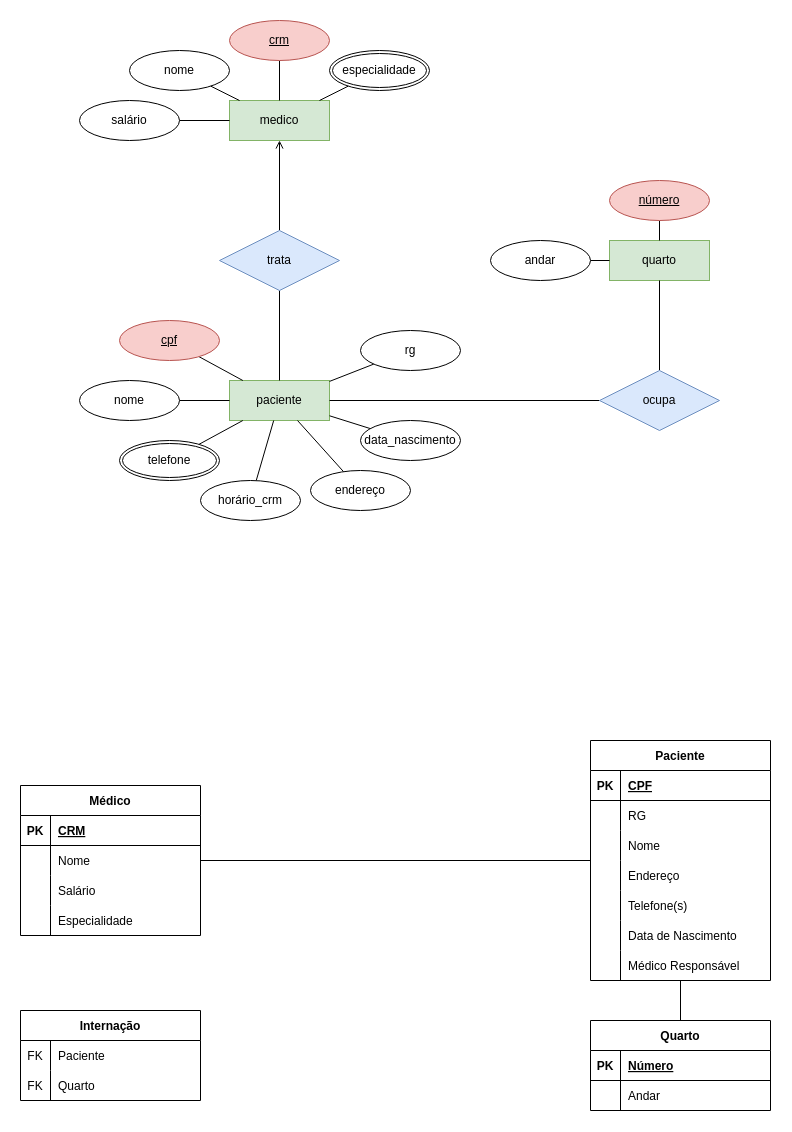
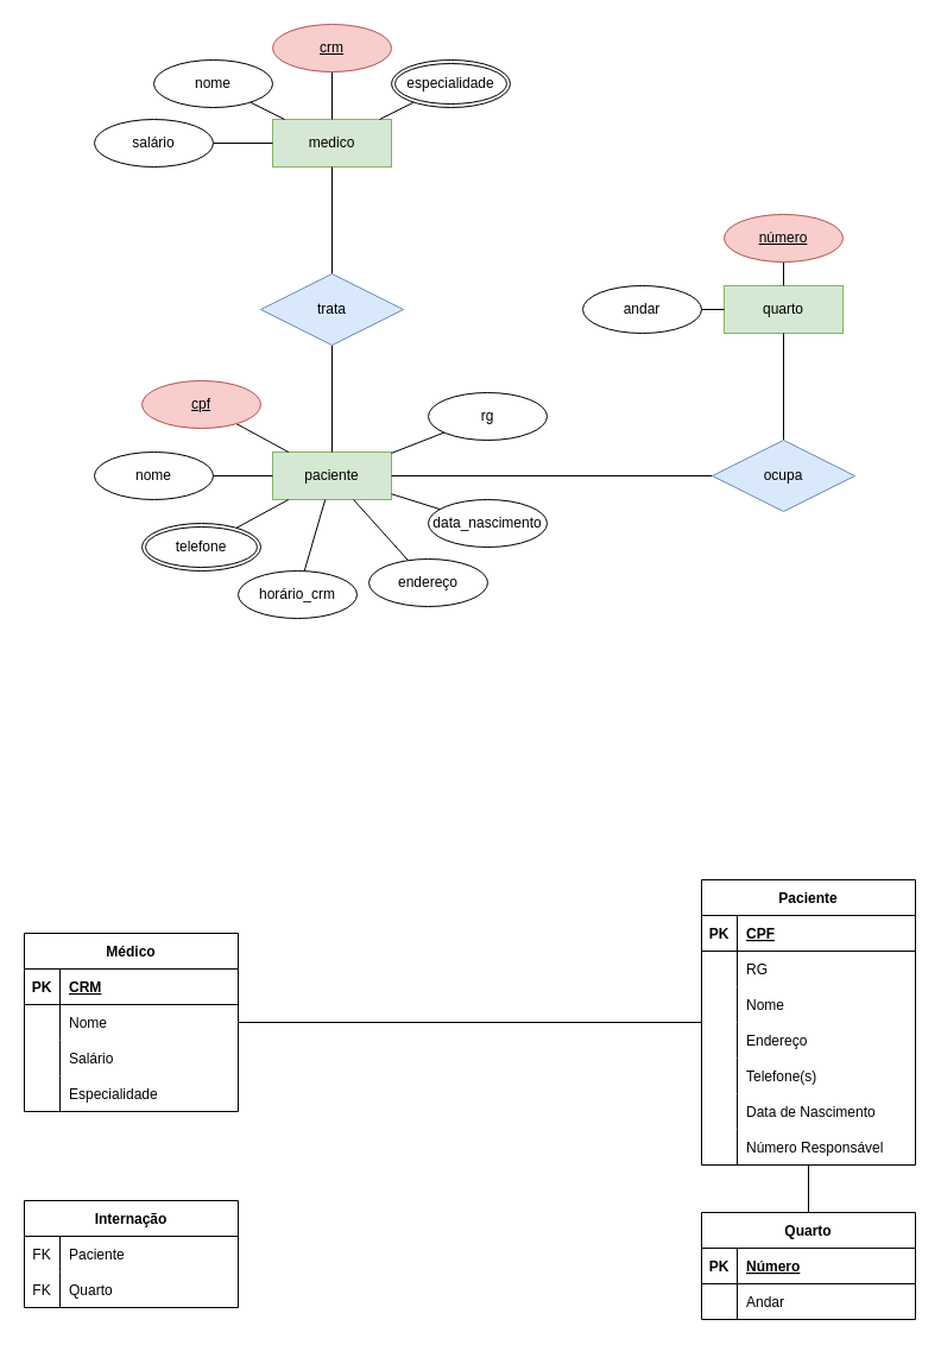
  <mxCell id="0" />
  <mxCell id="1" parent="0" />
  <mxCell id="2" value="medico" style="whiteSpace=wrap;html=1;align=center;fillColor=#d5e8d4;strokeColor=#82b366;" vertex="1" parent="1"><mxGeometry x="229" y="100" width="100" height="40" as="geometry" /></mxCell>
  <mxCell id="3" value="paciente" style="whiteSpace=wrap;html=1;align=center;fillColor=#d5e8d4;strokeColor=#82b366;" vertex="1" parent="1"><mxGeometry x="229" y="380" width="100" height="40" as="geometry" /></mxCell>
  <mxCell id="4" value="quarto" style="whiteSpace=wrap;html=1;align=center;fillColor=#d5e8d4;strokeColor=#82b366;" vertex="1" parent="1"><mxGeometry x="609" y="240" width="100" height="40" as="geometry" /></mxCell>
  <mxCell id="5" style="rounded=0;orthogonalLoop=1;jettySize=auto;html=1;endArrow=none;endFill=0;" edge="1" parent="1" source="6" target="2"><mxGeometry relative="1" as="geometry" /></mxCell>
  <mxCell id="6" value="crm" style="ellipse;whiteSpace=wrap;html=1;align=center;fontStyle=4;fillColor=#f8cecc;strokeColor=#b85450;" vertex="1" parent="1"><mxGeometry x="229" y="20" width="100" height="40" as="geometry" /></mxCell>
  <mxCell id="7" style="edgeStyle=none;rounded=0;orthogonalLoop=1;jettySize=auto;html=1;endArrow=none;endFill=0;" edge="1" parent="1" source="8" target="2"><mxGeometry relative="1" as="geometry" /></mxCell>
  <mxCell id="8" value="nome" style="ellipse;whiteSpace=wrap;html=1;align=center;" vertex="1" parent="1"><mxGeometry x="129" y="50" width="100" height="40" as="geometry" /></mxCell>
  <mxCell id="9" style="edgeStyle=none;rounded=0;orthogonalLoop=1;jettySize=auto;html=1;endArrow=none;endFill=0;" edge="1" parent="1" source="10" target="2"><mxGeometry relative="1" as="geometry" /></mxCell>
  <mxCell id="10" value="salário" style="ellipse;whiteSpace=wrap;html=1;align=center;" vertex="1" parent="1"><mxGeometry x="79" y="100" width="100" height="40" as="geometry" /></mxCell>
  <mxCell id="11" style="edgeStyle=none;rounded=0;orthogonalLoop=1;jettySize=auto;html=1;endArrow=none;endFill=0;" edge="1" parent="1" source="12" target="3"><mxGeometry relative="1" as="geometry" /></mxCell>
  <mxCell id="12" value="rg" style="ellipse;whiteSpace=wrap;html=1;align=center;" vertex="1" parent="1"><mxGeometry x="360" y="330" width="100" height="40" as="geometry" /></mxCell>
  <mxCell id="13" style="edgeStyle=none;rounded=0;orthogonalLoop=1;jettySize=auto;html=1;endArrow=none;endFill=0;" edge="1" parent="1" source="14" target="3"><mxGeometry relative="1" as="geometry" /></mxCell>
  <mxCell id="14" value="nome" style="ellipse;whiteSpace=wrap;html=1;align=center;" vertex="1" parent="1"><mxGeometry x="79" y="380" width="100" height="40" as="geometry" /></mxCell>
  <mxCell id="15" style="edgeStyle=none;rounded=0;orthogonalLoop=1;jettySize=auto;html=1;endArrow=none;endFill=0;" edge="1" parent="1" source="16" target="3"><mxGeometry relative="1" as="geometry" /></mxCell>
  <mxCell id="16" value="endereço" style="ellipse;whiteSpace=wrap;html=1;align=center;" vertex="1" parent="1"><mxGeometry x="310" y="470" width="100" height="40" as="geometry" /></mxCell>
  <mxCell id="17" style="edgeStyle=none;rounded=0;orthogonalLoop=1;jettySize=auto;html=1;endArrow=none;endFill=0;" edge="1" parent="1" source="18" target="3"><mxGeometry relative="1" as="geometry" /></mxCell>
  <mxCell id="18" value="cpf" style="ellipse;whiteSpace=wrap;html=1;align=center;fontStyle=4;fillColor=#f8cecc;strokeColor=#b85450;" vertex="1" parent="1"><mxGeometry x="119" y="320" width="100" height="40" as="geometry" /></mxCell>
  <mxCell id="19" style="edgeStyle=none;rounded=0;orthogonalLoop=1;jettySize=auto;html=1;endArrow=none;endFill=0;" edge="1" parent="1" source="20" target="3"><mxGeometry relative="1" as="geometry" /></mxCell>
  <mxCell id="20" value="data_nascimento" style="ellipse;whiteSpace=wrap;html=1;align=center;" vertex="1" parent="1"><mxGeometry x="360" y="420" width="100" height="40" as="geometry" /></mxCell>
  <mxCell id="21" style="edgeStyle=none;rounded=0;orthogonalLoop=1;jettySize=auto;html=1;endArrow=none;endFill=0;" edge="1" parent="1" source="22" target="4"><mxGeometry relative="1" as="geometry" /></mxCell>
  <mxCell id="22" value="número" style="ellipse;whiteSpace=wrap;html=1;align=center;fontStyle=4;fillColor=#f8cecc;strokeColor=#b85450;" vertex="1" parent="1"><mxGeometry x="609" y="180" width="100" height="40" as="geometry" /></mxCell>
  <mxCell id="23" style="edgeStyle=none;rounded=0;orthogonalLoop=1;jettySize=auto;html=1;endArrow=none;endFill=0;" edge="1" parent="1" source="24" target="4"><mxGeometry relative="1" as="geometry" /></mxCell>
  <mxCell id="24" value="andar" style="ellipse;whiteSpace=wrap;html=1;align=center;" vertex="1" parent="1"><mxGeometry x="490" y="240" width="100" height="40" as="geometry" /></mxCell>
- <mxCell id="25" style="edgeStyle=none;rounded=0;orthogonalLoop=1;jettySize=auto;html=1;endArrow=open;endFill=0;" edge="1" parent="1" source="27" target="2"><mxGeometry relative="1" as="geometry" /></mxCell>
+ <mxCell id="25" style="edgeStyle=none;rounded=0;orthogonalLoop=1;jettySize=auto;html=1;endArrow=none;endFill=0;" edge="1" parent="1" source="27" target="2"><mxGeometry relative="1" as="geometry" /></mxCell>
  <mxCell id="26" style="edgeStyle=none;rounded=0;orthogonalLoop=1;jettySize=auto;html=1;endArrow=none;endFill=0;" edge="1" parent="1" source="27" target="3"><mxGeometry relative="1" as="geometry" /></mxCell>
  <mxCell id="27" value="trata" style="shape=rhombus;perimeter=rhombusPerimeter;whiteSpace=wrap;html=1;align=center;fillColor=#dae8fc;strokeColor=#6c8ebf;" vertex="1" parent="1"><mxGeometry x="219" y="230" width="120" height="60" as="geometry" /></mxCell>
  <mxCell id="28" style="edgeStyle=none;rounded=0;orthogonalLoop=1;jettySize=auto;html=1;endArrow=none;endFill=0;" edge="1" parent="1" source="29" target="3"><mxGeometry relative="1" as="geometry" /></mxCell>
  <mxCell id="29" value="telefone" style="ellipse;shape=doubleEllipse;margin=3;whiteSpace=wrap;html=1;align=center;" vertex="1" parent="1"><mxGeometry x="119" y="440" width="100" height="40" as="geometry" /></mxCell>
  <mxCell id="30" style="edgeStyle=none;rounded=0;orthogonalLoop=1;jettySize=auto;html=1;exitX=0.5;exitY=0;exitDx=0;exitDy=0;endArrow=none;endFill=0;" edge="1" parent="1" source="18" target="18"><mxGeometry relative="1" as="geometry" /></mxCell>
  <mxCell id="31" style="edgeStyle=none;rounded=0;orthogonalLoop=1;jettySize=auto;html=1;endArrow=none;endFill=0;" edge="1" parent="1" source="33" target="3"><mxGeometry relative="1" as="geometry" /></mxCell>
  <mxCell id="32" style="edgeStyle=none;rounded=0;orthogonalLoop=1;jettySize=auto;html=1;endArrow=none;endFill=0;" edge="1" parent="1" source="33" target="4"><mxGeometry relative="1" as="geometry" /></mxCell>
  <mxCell id="33" value="ocupa" style="shape=rhombus;perimeter=rhombusPerimeter;whiteSpace=wrap;html=1;align=center;fillColor=#dae8fc;strokeColor=#6c8ebf;" vertex="1" parent="1"><mxGeometry x="599" y="370" width="120" height="60" as="geometry" /></mxCell>
  <mxCell id="34" style="edgeStyle=none;rounded=0;orthogonalLoop=1;jettySize=auto;html=1;endArrow=none;endFill=0;" edge="1" parent="1" source="35" target="3"><mxGeometry relative="1" as="geometry" /></mxCell>
  <mxCell id="35" value="horário_crm" style="ellipse;whiteSpace=wrap;html=1;align=center;" vertex="1" parent="1"><mxGeometry x="200" y="480" width="100" height="40" as="geometry" /></mxCell>
  <mxCell id="36" style="edgeStyle=none;rounded=0;orthogonalLoop=1;jettySize=auto;html=1;endArrow=none;endFill=0;" edge="1" parent="1" source="37" target="50"><mxGeometry relative="1" as="geometry" /></mxCell>
  <mxCell id="37" value="Médico" style="shape=table;startSize=30;container=1;collapsible=1;childLayout=tableLayout;fixedRows=1;rowLines=0;fontStyle=1;align=center;resizeLast=1;" vertex="1" parent="1"><mxGeometry x="20" y="785" width="180" height="150" as="geometry" /></mxCell>
  <mxCell id="38" value="" style="shape=tableRow;horizontal=0;startSize=0;swimlaneHead=0;swimlaneBody=0;fillColor=none;collapsible=0;dropTarget=0;points=[[0,0.5],[1,0.5]];portConstraint=eastwest;top=0;left=0;right=0;bottom=1;" vertex="1" parent="37"><mxGeometry y="30" width="180" height="30" as="geometry" /></mxCell>
  <mxCell id="39" value="PK" style="shape=partialRectangle;connectable=0;fillColor=none;top=0;left=0;bottom=0;right=0;fontStyle=1;overflow=hidden;" vertex="1" parent="38"><mxGeometry width="30" height="30" as="geometry"><mxRectangle width="30" height="30" as="alternateBounds" /></mxGeometry></mxCell>
  <mxCell id="40" value="CRM" style="shape=partialRectangle;connectable=0;fillColor=none;top=0;left=0;bottom=0;right=0;align=left;spacingLeft=6;fontStyle=5;overflow=hidden;" vertex="1" parent="38"><mxGeometry x="30" width="150" height="30" as="geometry"><mxRectangle width="150" height="30" as="alternateBounds" /></mxGeometry></mxCell>
  <mxCell id="41" value="" style="shape=tableRow;horizontal=0;startSize=0;swimlaneHead=0;swimlaneBody=0;fillColor=none;collapsible=0;dropTarget=0;points=[[0,0.5],[1,0.5]];portConstraint=eastwest;top=0;left=0;right=0;bottom=0;" vertex="1" parent="37"><mxGeometry y="60" width="180" height="30" as="geometry" /></mxCell>
  <mxCell id="42" value="" style="shape=partialRectangle;connectable=0;fillColor=none;top=0;left=0;bottom=0;right=0;editable=1;overflow=hidden;" vertex="1" parent="41"><mxGeometry width="30" height="30" as="geometry"><mxRectangle width="30" height="30" as="alternateBounds" /></mxGeometry></mxCell>
  <mxCell id="43" value="Nome" style="shape=partialRectangle;connectable=0;fillColor=none;top=0;left=0;bottom=0;right=0;align=left;spacingLeft=6;overflow=hidden;" vertex="1" parent="41"><mxGeometry x="30" width="150" height="30" as="geometry"><mxRectangle width="150" height="30" as="alternateBounds" /></mxGeometry></mxCell>
  <mxCell id="44" value="" style="shape=tableRow;horizontal=0;startSize=0;swimlaneHead=0;swimlaneBody=0;fillColor=none;collapsible=0;dropTarget=0;points=[[0,0.5],[1,0.5]];portConstraint=eastwest;top=0;left=0;right=0;bottom=0;" vertex="1" parent="37"><mxGeometry y="90" width="180" height="30" as="geometry" /></mxCell>
  <mxCell id="45" value="" style="shape=partialRectangle;connectable=0;fillColor=none;top=0;left=0;bottom=0;right=0;editable=1;overflow=hidden;" vertex="1" parent="44"><mxGeometry width="30" height="30" as="geometry"><mxRectangle width="30" height="30" as="alternateBounds" /></mxGeometry></mxCell>
  <mxCell id="46" value="Salário" style="shape=partialRectangle;connectable=0;fillColor=none;top=0;left=0;bottom=0;right=0;align=left;spacingLeft=6;overflow=hidden;" vertex="1" parent="44"><mxGeometry x="30" width="150" height="30" as="geometry"><mxRectangle width="150" height="30" as="alternateBounds" /></mxGeometry></mxCell>
  <mxCell id="47" value="" style="shape=tableRow;horizontal=0;startSize=0;swimlaneHead=0;swimlaneBody=0;fillColor=none;collapsible=0;dropTarget=0;points=[[0,0.5],[1,0.5]];portConstraint=eastwest;top=0;left=0;right=0;bottom=0;" vertex="1" parent="37"><mxGeometry y="120" width="180" height="30" as="geometry" /></mxCell>
  <mxCell id="48" value="" style="shape=partialRectangle;connectable=0;fillColor=none;top=0;left=0;bottom=0;right=0;editable=1;overflow=hidden;" vertex="1" parent="47"><mxGeometry width="30" height="30" as="geometry"><mxRectangle width="30" height="30" as="alternateBounds" /></mxGeometry></mxCell>
  <mxCell id="49" value="Especialidade" style="shape=partialRectangle;connectable=0;fillColor=none;top=0;left=0;bottom=0;right=0;align=left;spacingLeft=6;overflow=hidden;" vertex="1" parent="47"><mxGeometry x="30" width="150" height="30" as="geometry"><mxRectangle width="150" height="30" as="alternateBounds" /></mxGeometry></mxCell>
  <mxCell id="50" value="Paciente" style="shape=table;startSize=30;container=1;collapsible=1;childLayout=tableLayout;fixedRows=1;rowLines=0;fontStyle=1;align=center;resizeLast=1;" vertex="1" parent="1"><mxGeometry x="590" y="740" width="180" height="240" as="geometry" /></mxCell>
  <mxCell id="51" value="" style="shape=tableRow;horizontal=0;startSize=0;swimlaneHead=0;swimlaneBody=0;fillColor=none;collapsible=0;dropTarget=0;points=[[0,0.5],[1,0.5]];portConstraint=eastwest;top=0;left=0;right=0;bottom=1;" vertex="1" parent="50"><mxGeometry y="30" width="180" height="30" as="geometry" /></mxCell>
  <mxCell id="52" value="PK" style="shape=partialRectangle;connectable=0;fillColor=none;top=0;left=0;bottom=0;right=0;fontStyle=1;overflow=hidden;" vertex="1" parent="51"><mxGeometry width="30" height="30" as="geometry"><mxRectangle width="30" height="30" as="alternateBounds" /></mxGeometry></mxCell>
  <mxCell id="53" value="CPF" style="shape=partialRectangle;connectable=0;fillColor=none;top=0;left=0;bottom=0;right=0;align=left;spacingLeft=6;fontStyle=5;overflow=hidden;" vertex="1" parent="51"><mxGeometry x="30" width="150" height="30" as="geometry"><mxRectangle width="150" height="30" as="alternateBounds" /></mxGeometry></mxCell>
  <mxCell id="54" value="" style="shape=tableRow;horizontal=0;startSize=0;swimlaneHead=0;swimlaneBody=0;fillColor=none;collapsible=0;dropTarget=0;points=[[0,0.5],[1,0.5]];portConstraint=eastwest;top=0;left=0;right=0;bottom=0;" vertex="1" parent="50"><mxGeometry y="60" width="180" height="30" as="geometry" /></mxCell>
  <mxCell id="55" value="" style="shape=partialRectangle;connectable=0;fillColor=none;top=0;left=0;bottom=0;right=0;editable=1;overflow=hidden;" vertex="1" parent="54"><mxGeometry width="30" height="30" as="geometry"><mxRectangle width="30" height="30" as="alternateBounds" /></mxGeometry></mxCell>
  <mxCell id="56" value="RG" style="shape=partialRectangle;connectable=0;fillColor=none;top=0;left=0;bottom=0;right=0;align=left;spacingLeft=6;overflow=hidden;" vertex="1" parent="54"><mxGeometry x="30" width="150" height="30" as="geometry"><mxRectangle width="150" height="30" as="alternateBounds" /></mxGeometry></mxCell>
  <mxCell id="57" value="" style="shape=tableRow;horizontal=0;startSize=0;swimlaneHead=0;swimlaneBody=0;fillColor=none;collapsible=0;dropTarget=0;points=[[0,0.5],[1,0.5]];portConstraint=eastwest;top=0;left=0;right=0;bottom=0;" vertex="1" parent="50"><mxGeometry y="90" width="180" height="30" as="geometry" /></mxCell>
  <mxCell id="58" value="" style="shape=partialRectangle;connectable=0;fillColor=none;top=0;left=0;bottom=0;right=0;editable=1;overflow=hidden;" vertex="1" parent="57"><mxGeometry width="30" height="30" as="geometry"><mxRectangle width="30" height="30" as="alternateBounds" /></mxGeometry></mxCell>
  <mxCell id="59" value="Nome" style="shape=partialRectangle;connectable=0;fillColor=none;top=0;left=0;bottom=0;right=0;align=left;spacingLeft=6;overflow=hidden;" vertex="1" parent="57"><mxGeometry x="30" width="150" height="30" as="geometry"><mxRectangle width="150" height="30" as="alternateBounds" /></mxGeometry></mxCell>
  <mxCell id="60" value="" style="shape=tableRow;horizontal=0;startSize=0;swimlaneHead=0;swimlaneBody=0;fillColor=none;collapsible=0;dropTarget=0;points=[[0,0.5],[1,0.5]];portConstraint=eastwest;top=0;left=0;right=0;bottom=0;" vertex="1" parent="50"><mxGeometry y="120" width="180" height="30" as="geometry" /></mxCell>
  <mxCell id="61" value="" style="shape=partialRectangle;connectable=0;fillColor=none;top=0;left=0;bottom=0;right=0;editable=1;overflow=hidden;" vertex="1" parent="60"><mxGeometry width="30" height="30" as="geometry"><mxRectangle width="30" height="30" as="alternateBounds" /></mxGeometry></mxCell>
  <mxCell id="62" value="Endereço" style="shape=partialRectangle;connectable=0;fillColor=none;top=0;left=0;bottom=0;right=0;align=left;spacingLeft=6;overflow=hidden;" vertex="1" parent="60"><mxGeometry x="30" width="150" height="30" as="geometry"><mxRectangle width="150" height="30" as="alternateBounds" /></mxGeometry></mxCell>
  <mxCell id="63" value="" style="shape=tableRow;horizontal=0;startSize=0;swimlaneHead=0;swimlaneBody=0;fillColor=none;collapsible=0;dropTarget=0;points=[[0,0.5],[1,0.5]];portConstraint=eastwest;top=0;left=0;right=0;bottom=0;" vertex="1" parent="50"><mxGeometry y="150" width="180" height="30" as="geometry" /></mxCell>
  <mxCell id="64" value="" style="shape=partialRectangle;connectable=0;fillColor=none;top=0;left=0;bottom=0;right=0;editable=1;overflow=hidden;" vertex="1" parent="63"><mxGeometry width="30" height="30" as="geometry"><mxRectangle width="30" height="30" as="alternateBounds" /></mxGeometry></mxCell>
  <mxCell id="65" value="Telefone(s)" style="shape=partialRectangle;connectable=0;fillColor=none;top=0;left=0;bottom=0;right=0;align=left;spacingLeft=6;overflow=hidden;" vertex="1" parent="63"><mxGeometry x="30" width="150" height="30" as="geometry"><mxRectangle width="150" height="30" as="alternateBounds" /></mxGeometry></mxCell>
  <mxCell id="66" value="" style="shape=tableRow;horizontal=0;startSize=0;swimlaneHead=0;swimlaneBody=0;fillColor=none;collapsible=0;dropTarget=0;points=[[0,0.5],[1,0.5]];portConstraint=eastwest;top=0;left=0;right=0;bottom=0;" vertex="1" parent="50"><mxGeometry y="180" width="180" height="30" as="geometry" /></mxCell>
  <mxCell id="67" value="" style="shape=partialRectangle;connectable=0;fillColor=none;top=0;left=0;bottom=0;right=0;editable=1;overflow=hidden;" vertex="1" parent="66"><mxGeometry width="30" height="30" as="geometry"><mxRectangle width="30" height="30" as="alternateBounds" /></mxGeometry></mxCell>
  <mxCell id="68" value="Data de Nascimento" style="shape=partialRectangle;connectable=0;fillColor=none;top=0;left=0;bottom=0;right=0;align=left;spacingLeft=6;overflow=hidden;" vertex="1" parent="66"><mxGeometry x="30" width="150" height="30" as="geometry"><mxRectangle width="150" height="30" as="alternateBounds" /></mxGeometry></mxCell>
  <mxCell id="69" value="" style="shape=tableRow;horizontal=0;startSize=0;swimlaneHead=0;swimlaneBody=0;fillColor=none;collapsible=0;dropTarget=0;points=[[0,0.5],[1,0.5]];portConstraint=eastwest;top=0;left=0;right=0;bottom=0;" vertex="1" parent="50"><mxGeometry y="210" width="180" height="30" as="geometry" /></mxCell>
  <mxCell id="70" value="" style="shape=partialRectangle;connectable=0;fillColor=none;top=0;left=0;bottom=0;right=0;editable=1;overflow=hidden;" vertex="1" parent="69"><mxGeometry width="30" height="30" as="geometry"><mxRectangle width="30" height="30" as="alternateBounds" /></mxGeometry></mxCell>
- <mxCell id="71" value="Médico Responsável" style="shape=partialRectangle;connectable=0;fillColor=none;top=0;left=0;bottom=0;right=0;align=left;spacingLeft=6;overflow=hidden;" vertex="1" parent="69"><mxGeometry x="30" width="150" height="30" as="geometry"><mxRectangle width="150" height="30" as="alternateBounds" /></mxGeometry></mxCell>
+ <mxCell id="71" value="Número Responsável" style="shape=partialRectangle;connectable=0;fillColor=none;top=0;left=0;bottom=0;right=0;align=left;spacingLeft=6;overflow=hidden;" vertex="1" parent="69"><mxGeometry x="30" width="150" height="30" as="geometry"><mxRectangle width="150" height="30" as="alternateBounds" /></mxGeometry></mxCell>
  <mxCell id="72" value="Internação" style="shape=table;startSize=30;container=1;collapsible=1;childLayout=tableLayout;fixedRows=1;rowLines=0;fontStyle=1;align=center;resizeLast=1;" vertex="1" parent="1"><mxGeometry x="20" y="1010" width="180" height="90" as="geometry" /></mxCell>
  <mxCell id="73" value="" style="shape=tableRow;horizontal=0;startSize=0;swimlaneHead=0;swimlaneBody=0;fillColor=none;collapsible=0;dropTarget=0;points=[[0,0.5],[1,0.5]];portConstraint=eastwest;top=0;left=0;right=0;bottom=0;" vertex="1" parent="72"><mxGeometry y="30" width="180" height="30" as="geometry" /></mxCell>
  <mxCell id="74" value="FK" style="shape=partialRectangle;connectable=0;fillColor=none;top=0;left=0;bottom=0;right=0;fontStyle=0;overflow=hidden;" vertex="1" parent="73"><mxGeometry width="30" height="30" as="geometry"><mxRectangle width="30" height="30" as="alternateBounds" /></mxGeometry></mxCell>
  <mxCell id="75" value="Paciente" style="shape=partialRectangle;connectable=0;fillColor=none;top=0;left=0;bottom=0;right=0;align=left;spacingLeft=6;fontStyle=0;overflow=hidden;" vertex="1" parent="73"><mxGeometry x="30" width="150" height="30" as="geometry"><mxRectangle width="150" height="30" as="alternateBounds" /></mxGeometry></mxCell>
  <mxCell id="76" value="" style="shape=tableRow;horizontal=0;startSize=0;swimlaneHead=0;swimlaneBody=0;fillColor=none;collapsible=0;dropTarget=0;points=[[0,0.5],[1,0.5]];portConstraint=eastwest;top=0;left=0;right=0;bottom=0;" vertex="1" parent="72"><mxGeometry y="60" width="180" height="30" as="geometry" /></mxCell>
  <mxCell id="77" value="FK" style="shape=partialRectangle;connectable=0;fillColor=none;top=0;left=0;bottom=0;right=0;fontStyle=0;overflow=hidden;" vertex="1" parent="76"><mxGeometry width="30" height="30" as="geometry"><mxRectangle width="30" height="30" as="alternateBounds" /></mxGeometry></mxCell>
  <mxCell id="78" value="Quarto" style="shape=partialRectangle;connectable=0;fillColor=none;top=0;left=0;bottom=0;right=0;align=left;spacingLeft=6;fontStyle=0;overflow=hidden;" vertex="1" parent="76"><mxGeometry x="30" width="150" height="30" as="geometry"><mxRectangle width="150" height="30" as="alternateBounds" /></mxGeometry></mxCell>
  <mxCell id="79" style="edgeStyle=none;rounded=0;orthogonalLoop=1;jettySize=auto;html=1;endArrow=none;endFill=0;" edge="1" parent="1" source="80" target="50"><mxGeometry relative="1" as="geometry" /></mxCell>
  <mxCell id="80" value="Quarto" style="shape=table;startSize=30;container=1;collapsible=1;childLayout=tableLayout;fixedRows=1;rowLines=0;fontStyle=1;align=center;resizeLast=1;" vertex="1" parent="1"><mxGeometry x="590" y="1020" width="180" height="90" as="geometry" /></mxCell>
  <mxCell id="81" value="" style="shape=tableRow;horizontal=0;startSize=0;swimlaneHead=0;swimlaneBody=0;fillColor=none;collapsible=0;dropTarget=0;points=[[0,0.5],[1,0.5]];portConstraint=eastwest;top=0;left=0;right=0;bottom=1;" vertex="1" parent="80"><mxGeometry y="30" width="180" height="30" as="geometry" /></mxCell>
  <mxCell id="82" value="PK" style="shape=partialRectangle;connectable=0;fillColor=none;top=0;left=0;bottom=0;right=0;fontStyle=1;overflow=hidden;" vertex="1" parent="81"><mxGeometry width="30" height="30" as="geometry"><mxRectangle width="30" height="30" as="alternateBounds" /></mxGeometry></mxCell>
  <mxCell id="83" value="Número" style="shape=partialRectangle;connectable=0;fillColor=none;top=0;left=0;bottom=0;right=0;align=left;spacingLeft=6;fontStyle=5;overflow=hidden;" vertex="1" parent="81"><mxGeometry x="30" width="150" height="30" as="geometry"><mxRectangle width="150" height="30" as="alternateBounds" /></mxGeometry></mxCell>
  <mxCell id="84" value="" style="shape=tableRow;horizontal=0;startSize=0;swimlaneHead=0;swimlaneBody=0;fillColor=none;collapsible=0;dropTarget=0;points=[[0,0.5],[1,0.5]];portConstraint=eastwest;top=0;left=0;right=0;bottom=0;" vertex="1" parent="80"><mxGeometry y="60" width="180" height="30" as="geometry" /></mxCell>
  <mxCell id="85" value="" style="shape=partialRectangle;connectable=0;fillColor=none;top=0;left=0;bottom=0;right=0;editable=1;overflow=hidden;" vertex="1" parent="84"><mxGeometry width="30" height="30" as="geometry"><mxRectangle width="30" height="30" as="alternateBounds" /></mxGeometry></mxCell>
  <mxCell id="86" value="Andar" style="shape=partialRectangle;connectable=0;fillColor=none;top=0;left=0;bottom=0;right=0;align=left;spacingLeft=6;overflow=hidden;" vertex="1" parent="84"><mxGeometry x="30" width="150" height="30" as="geometry"><mxRectangle width="150" height="30" as="alternateBounds" /></mxGeometry></mxCell>
  <mxCell id="87" style="edgeStyle=none;rounded=0;orthogonalLoop=1;jettySize=auto;html=1;endArrow=none;endFill=0;" edge="1" parent="1" source="88" target="2"><mxGeometry relative="1" as="geometry" /></mxCell>
  <mxCell id="88" value="especialidade" style="ellipse;shape=doubleEllipse;margin=3;whiteSpace=wrap;html=1;align=center;" vertex="1" parent="1"><mxGeometry x="329" y="50" width="100" height="40" as="geometry" /></mxCell>
